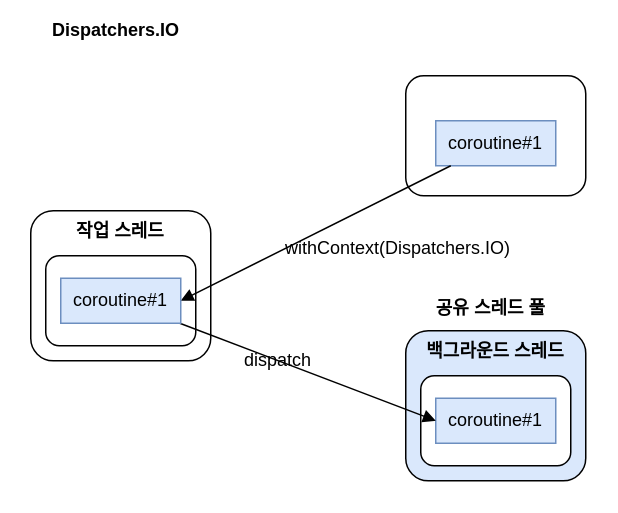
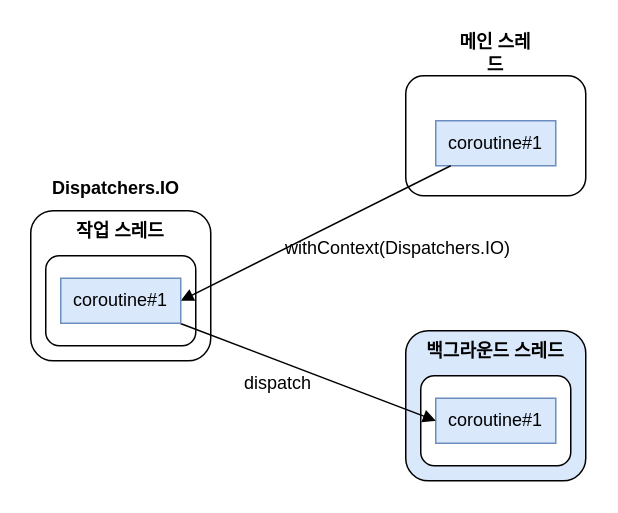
  <mxCell id="0" />
  <mxCell id="1" parent="0" />
  <mxCell id="2" value="백그라운드 스레드" style="rounded=1;whiteSpace=wrap;html=1;verticalAlign=top;fontStyle=1;fillColor=#dae8fc;" vertex="1" parent="1"><mxGeometry x="270" y="220" width="120" height="100" as="geometry" /></mxCell>
  <mxCell id="3" value="" style="rounded=1;whiteSpace=wrap;html=1;" vertex="1" parent="1"><mxGeometry x="280" y="250" width="100" height="60" as="geometry" /></mxCell>
  <mxCell id="4" value="" style="rounded=1;whiteSpace=wrap;html=1;verticalAlign=top;fontStyle=1" vertex="1" parent="1"><mxGeometry x="270" y="50" width="120" height="80" as="geometry" /></mxCell>
  <mxCell id="5" value="coroutine#1" style="rounded=0;whiteSpace=wrap;html=1;fillColor=#dae8fc;strokeColor=#6c8ebf;" vertex="1" parent="1"><mxGeometry x="290" y="80" width="80" height="30" as="geometry" /></mxCell>
  <mxCell id="6" value="coroutine#1" style="rounded=0;whiteSpace=wrap;html=1;fillColor=#dae8fc;strokeColor=#6c8ebf;" vertex="1" parent="1"><mxGeometry x="290" y="265" width="80" height="30" as="geometry" /></mxCell>
- <mxCell id="8" value="공유 스레드 풀" style="text;html=1;align=center;verticalAlign=middle;whiteSpace=wrap;rounded=0;fontStyle=1" vertex="1" parent="1"><mxGeometry x="287" y="190" width="80" height="30" as="geometry" /></mxCell>
+ <mxCell id="7" value="메인 스레드" style="text;html=1;align=center;verticalAlign=middle;whiteSpace=wrap;rounded=0;fontStyle=1" vertex="1" parent="1"><mxGeometry x="300" y="20" width="60" height="30" as="geometry" /></mxCell>
  <mxCell id="9" value="작업 스레드" style="rounded=1;whiteSpace=wrap;html=1;verticalAlign=top;fontStyle=1" vertex="1" parent="1"><mxGeometry x="20" y="140" width="120" height="100" as="geometry" /></mxCell>
  <mxCell id="10" value="" style="rounded=1;whiteSpace=wrap;html=1;" vertex="1" parent="1"><mxGeometry x="30" y="170" width="100" height="60" as="geometry" /></mxCell>
- <mxCell id="11" value="Dispatchers.IO" style="text;html=1;align=center;verticalAlign=middle;whiteSpace=wrap;rounded=0;fontStyle=1" vertex="1" parent="1"><mxGeometry x="37" y="5" width="80" height="30" as="geometry" /></mxCell>
+ <mxCell id="11" value="Dispatchers.IO" style="text;html=1;align=center;verticalAlign=middle;whiteSpace=wrap;rounded=0;fontStyle=1" vertex="1" parent="1"><mxGeometry x="37" y="110" width="80" height="30" as="geometry" /></mxCell>
  <mxCell id="12" style="rounded=0;orthogonalLoop=1;jettySize=auto;html=1;entryX=1;entryY=0.5;entryDx=0;entryDy=0;endArrow=block;endFill=1;" edge="1" parent="1" source="5" target="14"><mxGeometry relative="1" as="geometry" /></mxCell>
  <mxCell id="13" style="rounded=0;orthogonalLoop=1;jettySize=auto;html=1;entryX=0;entryY=0.5;entryDx=0;entryDy=0;endArrow=block;endFill=1;" edge="1" parent="1" source="14" target="6"><mxGeometry relative="1" as="geometry" /></mxCell>
  <mxCell id="14" value="coroutine#1" style="rounded=0;whiteSpace=wrap;html=1;fillColor=#dae8fc;strokeColor=#6c8ebf;" vertex="1" parent="1"><mxGeometry x="40" y="185" width="80" height="30" as="geometry" /></mxCell>
  <mxCell id="15" value="withContext(Dispatchers.IO)" style="text;html=1;align=center;verticalAlign=middle;whiteSpace=wrap;rounded=0;" vertex="1" parent="1"><mxGeometry x="185" y="150" width="160" height="30" as="geometry" /></mxCell>
- <mxCell id="16" value="dispatch" style="text;html=1;align=center;verticalAlign=middle;whiteSpace=wrap;rounded=0;" vertex="1" parent="1"><mxGeometry x="150" y="225" width="70" height="30" as="geometry" /></mxCell>
+ <mxCell id="16" value="dispatch" style="text;html=1;align=center;verticalAlign=middle;whiteSpace=wrap;rounded=0;" vertex="1" parent="1"><mxGeometry x="150" y="240" width="70" height="30" as="geometry" /></mxCell>
